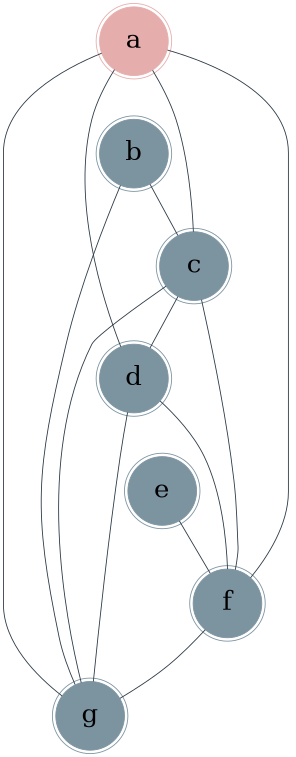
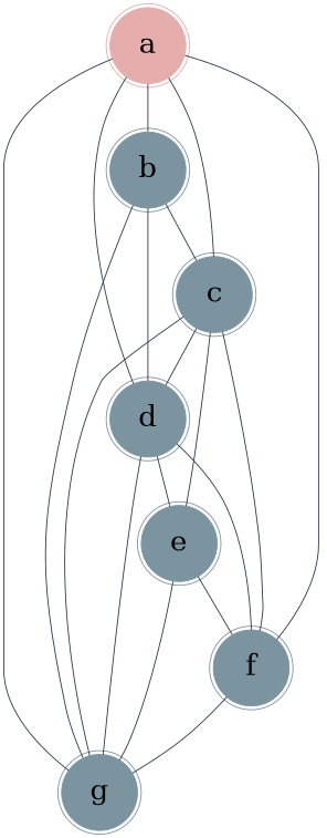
  digraph {
    mindist=3
    node [arrowhead=none color="#7c93a0" fontsize=30 penwidth=1 shape=doublecircle style=filled]
    edge [arrowhead=none color="#2A3845" penwidth=1]
    a [color="#e6adad" height=1]
    b [height=1]
    c [height=1]
    d [height=1]
    f [height=1]
    g [height=1]
    e [height=1]
+   a -> b [label=" "]
    a -> c [label=" "]
    a -> d [label=" "]
    a -> f [label=" "]
    a -> g [label=" "]
    b -> c [label=" "]
+   b -> d [label=" "]
    b -> g [label=" "]
    c -> d [label=" "]
    c -> f [label=" "]
    c -> g [label=" "]
+   c -> e [label=" "]
    d -> f [label=" "]
    d -> g [label=" "]
+   d -> e [label=" "]
    f -> g [label=" "]
    e -> f [label=" "]
+   e -> g [label=" "]
  }
